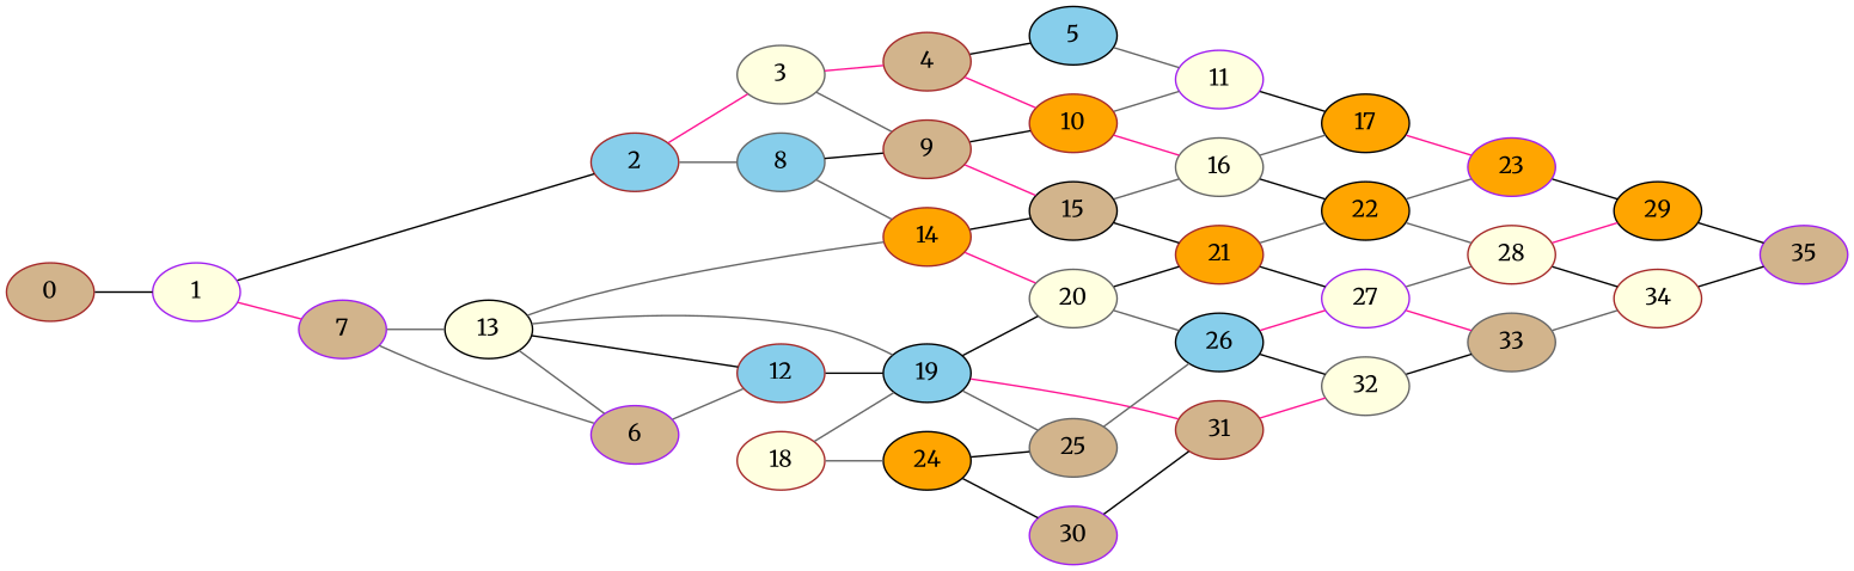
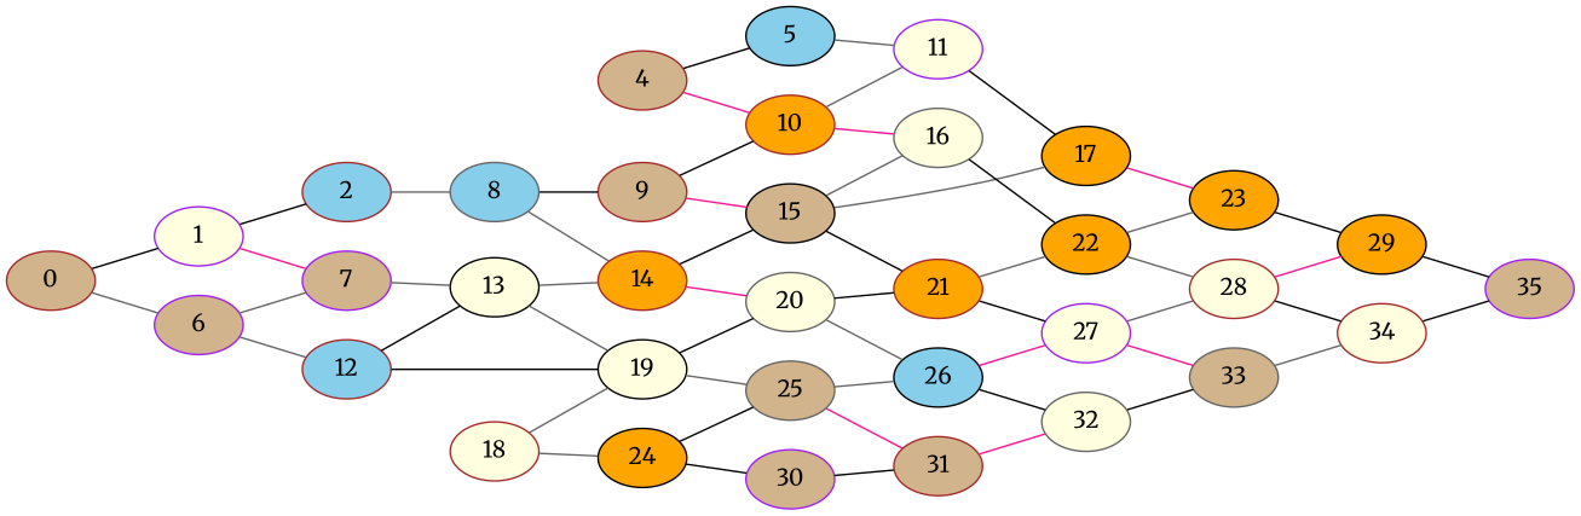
  graph {
    fontname=Merriweather
    rankdir=LR
    node [color=brown fillcolor=lightyellow fontname=Merriweather pipeline_stage_delay=1 style=filled]
    edge [color=black fontname=Merriweather weight=10000]
    0 [fillcolor=tan]
    1 [color=purple]
    6 [color=purple fillcolor=tan]
    2 [fillcolor=skyblue]
    7 [color=purple fillcolor=tan]
    12 [fillcolor=skyblue]
-   3 [color=gray40]
    8 [color=gray40 fillcolor=skyblue]
    13 [color=black]
    4 [fillcolor=tan]
    9 [fillcolor=tan]
    14 [fillcolor=orange]
    5 [color=black fillcolor=skyblue]
    10 [fillcolor=orange]
    15 [color=black fillcolor=tan]
    11 [color=purple]
    16 [color=gray40]
    17 [color=black fillcolor=orange]
-   19 [color=black fillcolor=skyblue]
+   19 [color=black]
    20 [color=gray40]
    21 [fillcolor=orange]
    22 [color=black fillcolor=orange]
-   23 [color=purple fillcolor=orange]
+   23 [color=black fillcolor=orange]
    18
    24 [color=black fillcolor=orange]
    25 [color=gray40 fillcolor=tan]
    26 [color=black fillcolor=skyblue]
    27 [color=purple]
    28
    29 [color=black fillcolor=orange]
    30 [color=purple fillcolor=tan]
    31 [fillcolor=tan]
    32 [color=gray40]
    33 [color=gray40 fillcolor=tan]
    34
    35 [color=purple fillcolor=tan]
    0 -- 1
-   13 -- 6 [color=gray40]
+   0 -- 6 [color=gray40]
    1 -- 2
    1 -- 7 [color=deeppink]
    6 -- 7 [color=gray40]
    6 -- 12 [color=gray40]
-   2 -- 3 [color=deeppink]
    2 -- 8 [color=gray40]
    7 -- 13 [color=gray40]
    12 -- 13
    12 -- 19
-   3 -- 4 [color=deeppink]
-   3 -- 9 [color=gray40]
    8 -- 9
    8 -- 14 [color=gray40]
    13 -- 14 [color=gray40]
    13 -- 19 [color=gray40]
    4 -- 5
    4 -- 10 [color=deeppink]
    9 -- 10
    9 -- 15 [color=deeppink]
    14 -- 15
    14 -- 20 [color=deeppink]
    5 -- 11 [color=gray40]
    10 -- 11 [color=gray40]
    10 -- 16 [color=deeppink]
    15 -- 16 [color=gray40]
    15 -- 21
    11 -- 17
-   16 -- 17 [color=gray40]
+   15 -- 17 [color=gray40]
    16 -- 22
    17 -- 23 [color=deeppink]
    19 -- 20
    19 -- 25 [color=gray40]
    20 -- 21
    20 -- 26 [color=gray40]
    21 -- 22 [color=gray40]
    21 -- 27
    22 -- 23 [color=gray40]
    22 -- 28 [color=gray40]
    23 -- 29
    18 -- 19 [color=gray40]
    18 -- 24 [color=gray40]
    24 -- 25
    24 -- 30
    25 -- 26 [color=gray40]
-   19 -- 31 [color=deeppink]
+   25 -- 31 [color=deeppink]
    26 -- 27 [color=deeppink]
    26 -- 32
    27 -- 28 [color=gray40]
    27 -- 33 [color=deeppink]
    28 -- 29 [color=deeppink]
    28 -- 34
    29 -- 35
    30 -- 31
    31 -- 32 [color=deeppink]
    32 -- 33
    33 -- 34 [color=gray40]
    34 -- 35
  }
